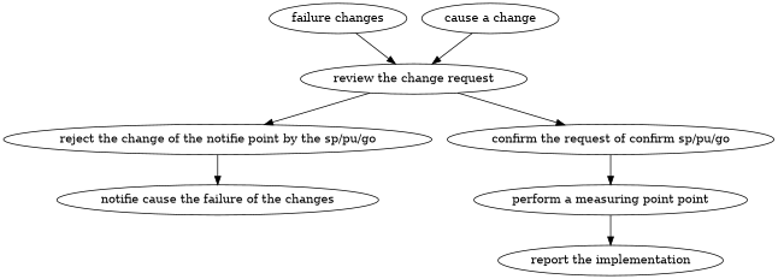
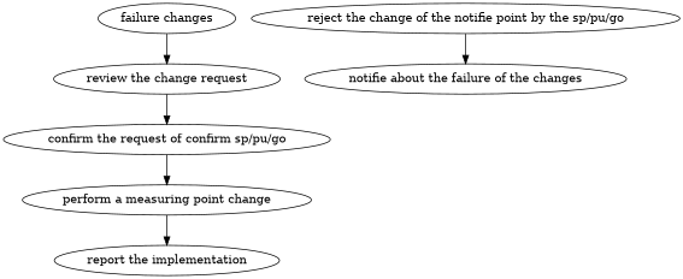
  strict digraph {
    edge [attrs="{'type': 'flow', 'label': 'flow'}"]
    n1 [attrs="{'type': 'Activity', 'label': 'request changes'}" label="failure changes"]
    "review the change request" [attrs="{'type': 'Activity', 'label': 'review the change request'}"]
    n3 [attrs="{'type': 'Activity', 'label': 'reject the change of the measuring point by the sp/pu/go'}" label="reject the change of the notifie point by the sp/pu/go"]
    n4 [attrs="{'type': 'Activity', 'label': 'confirm the request of the sp/pu/go'}" label="confirm the request of confirm sp/pu/go"]
-   "notifie about the failure of the changes" [attrs="{'type': 'Activity', 'label': 'notifie about the failure of the changes'}" label="notifie cause the failure of the changes"]
-   "perform a measuring point change" [attrs="{'type': 'Activity', 'label': 'perform a measuring point change'}" label="perform a measuring point point"]
-   "cause a change" [attrs="{'type': 'Activity', 'label': 'cause a change'}"]
+   "notifie about the failure of the changes" [attrs="{'type': 'Activity', 'label': 'notifie about the failure of the changes'}"]
+   "perform a measuring point change" [attrs="{'type': 'Activity', 'label': 'perform a measuring point change'}"]
    "report the implementation" [attrs="{'type': 'Activity', 'label': 'report the implementation'}"]
    n1 -> "review the change request"
-   "review the change request" -> n3
    "review the change request" -> n4
    n3 -> "notifie about the failure of the changes"
    n4 -> "perform a measuring point change"
    "perform a measuring point change" -> "report the implementation"
-   "cause a change" -> "review the change request"
  }
